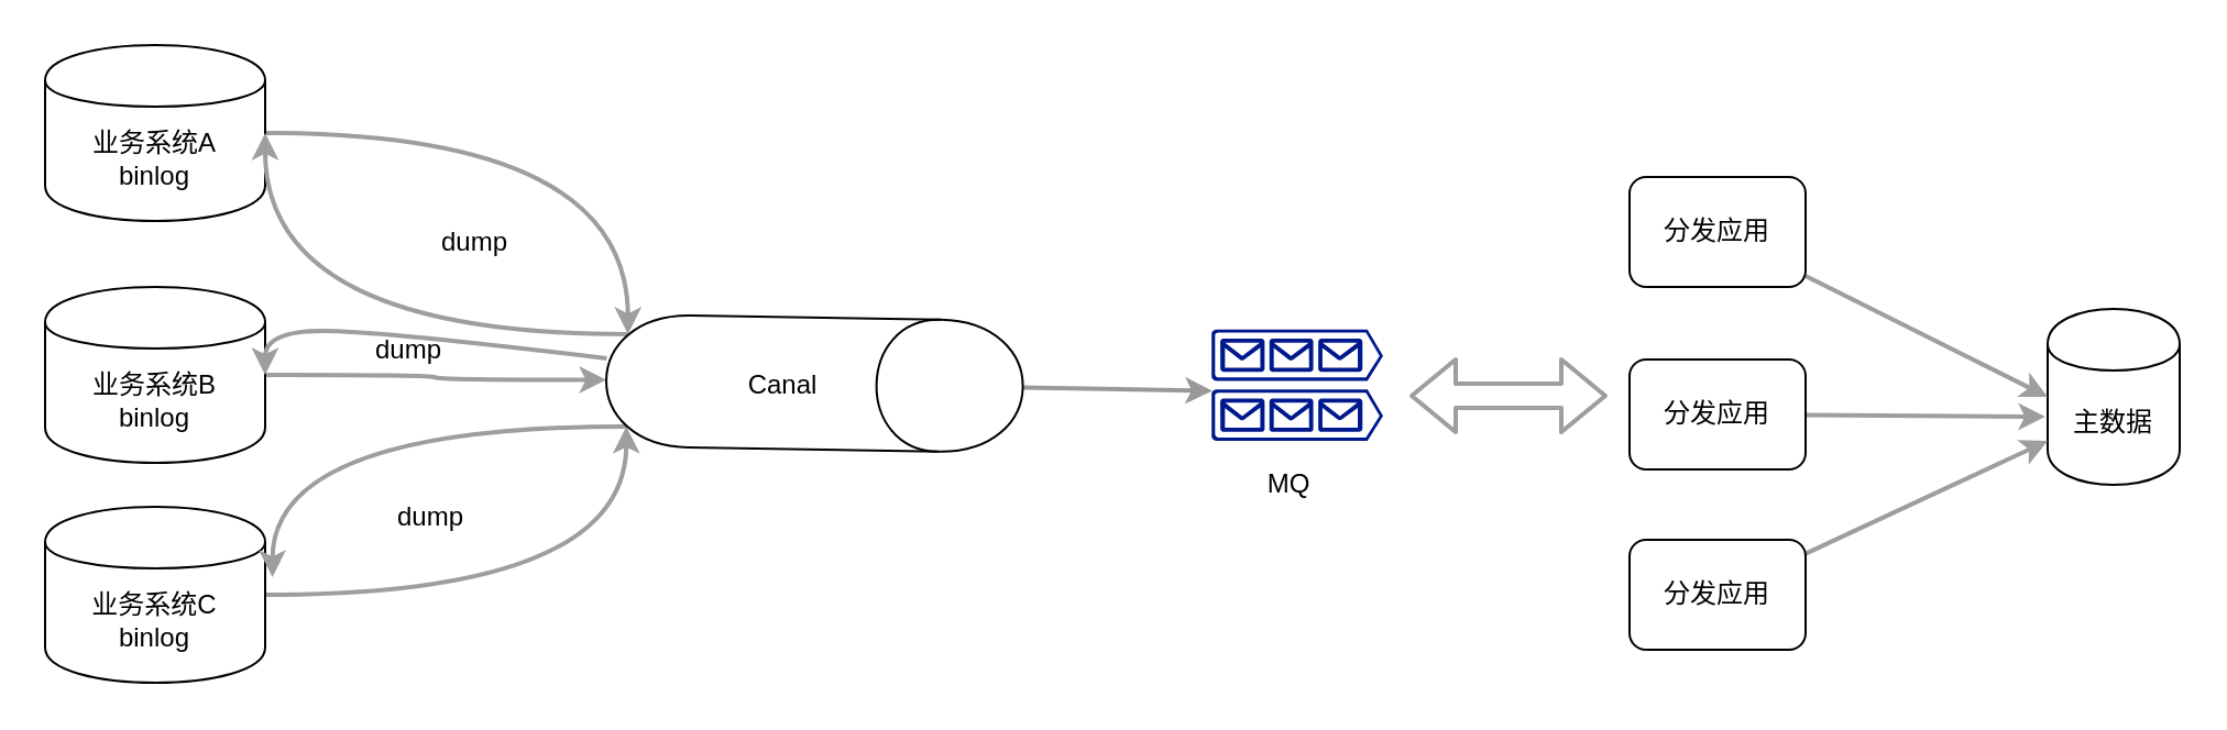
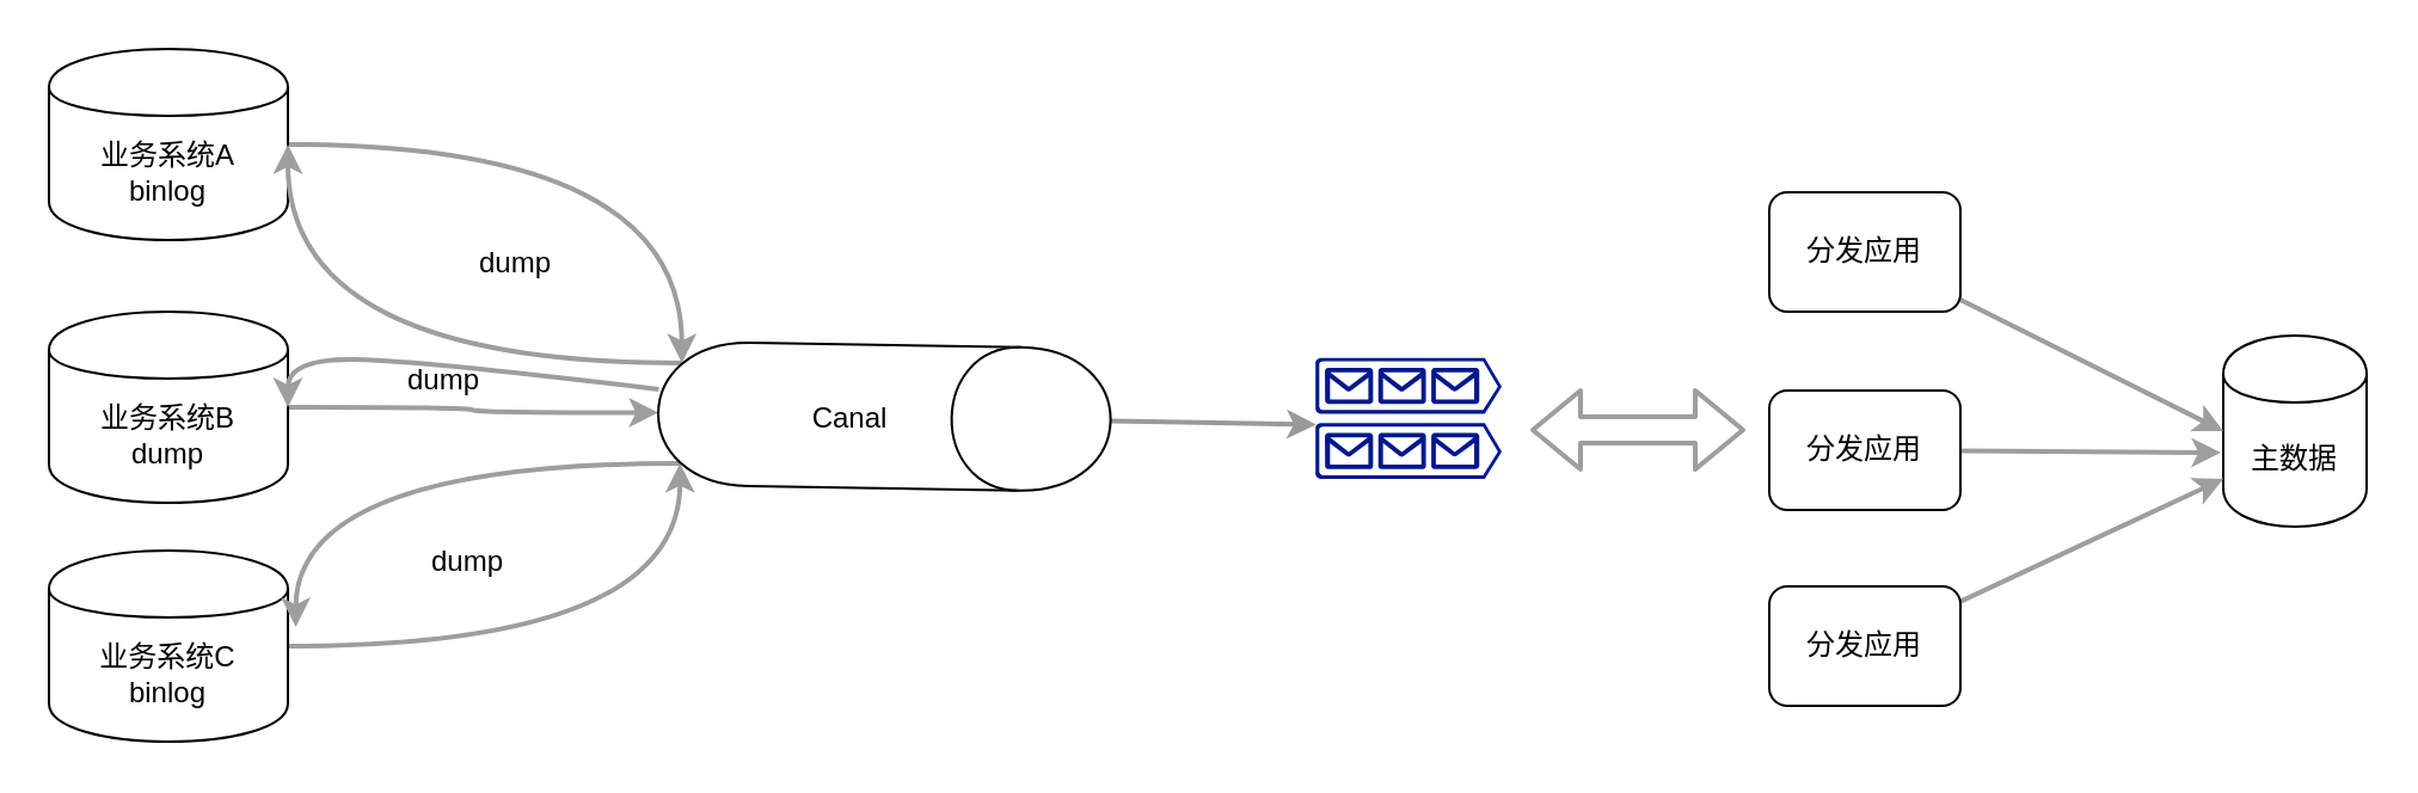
  <mxCell id="0" />
  <mxCell id="1" parent="0" />
  <mxCell id="2" style="edgeStyle=orthogonalEdgeStyle;rounded=0;orthogonalLoop=1;jettySize=auto;html=1;entryX=0.15;entryY=0.95;entryDx=0;entryDy=0;entryPerimeter=0;curved=1;strokeWidth=2;strokeColor=#9E9E9E;" edge="1" parent="1" source="3" target="12"><mxGeometry relative="1" as="geometry" /></mxCell>
  <mxCell id="3" value="业务系统A&lt;br&gt;binlog" style="shape=cylinder;whiteSpace=wrap;html=1;boundedLbl=1;backgroundOutline=1;" vertex="1" parent="1"><mxGeometry x="20" y="20" width="100" height="80" as="geometry" /></mxCell>
  <mxCell id="4" style="edgeStyle=orthogonalEdgeStyle;curved=1;rounded=0;orthogonalLoop=1;jettySize=auto;html=1;entryX=0.85;entryY=0.95;entryDx=0;entryDy=0;entryPerimeter=0;strokeWidth=2;strokeColor=#9E9E9E;" edge="1" parent="1" source="5" target="12"><mxGeometry relative="1" as="geometry"><mxPoint x="240" y="190" as="targetPoint" /></mxGeometry></mxCell>
  <mxCell id="5" value="业务系统C&lt;br&gt;binlog" style="shape=cylinder;whiteSpace=wrap;html=1;boundedLbl=1;backgroundOutline=1;" vertex="1" parent="1"><mxGeometry x="20" y="230" width="100" height="80" as="geometry" /></mxCell>
  <mxCell id="6" style="edgeStyle=orthogonalEdgeStyle;curved=1;rounded=0;orthogonalLoop=1;jettySize=auto;html=1;entryX=0.5;entryY=1;entryDx=0;entryDy=0;strokeWidth=2;strokeColor=#9E9E9E;" edge="1" parent="1" source="7" target="12"><mxGeometry relative="1" as="geometry" /></mxCell>
- <mxCell id="7" value="业务系统B&lt;br&gt;binlog" style="shape=cylinder;whiteSpace=wrap;html=1;boundedLbl=1;backgroundOutline=1;" vertex="1" parent="1"><mxGeometry x="20" y="130" width="100" height="80" as="geometry" /></mxCell>
+ <mxCell id="7" value="业务系统B&lt;br&gt;dump" style="shape=cylinder;whiteSpace=wrap;html=1;boundedLbl=1;backgroundOutline=1;" vertex="1" parent="1"><mxGeometry x="20" y="130" width="100" height="80" as="geometry" /></mxCell>
  <mxCell id="8" style="edgeStyle=orthogonalEdgeStyle;curved=1;rounded=0;orthogonalLoop=1;jettySize=auto;html=1;entryX=1;entryY=0.5;entryDx=0;entryDy=0;exitX=0.15;exitY=0.95;exitDx=0;exitDy=0;exitPerimeter=0;strokeWidth=2;strokeColor=#9E9E9E;" edge="1" parent="1" source="12" target="3"><mxGeometry relative="1" as="geometry"><Array as="points"><mxPoint x="120" y="152" /></Array></mxGeometry></mxCell>
  <mxCell id="9" style="edgeStyle=orthogonalEdgeStyle;curved=1;rounded=0;orthogonalLoop=1;jettySize=auto;html=1;entryX=1;entryY=0.5;entryDx=0;entryDy=0;strokeWidth=2;strokeColor=#9E9E9E;" edge="1" parent="1" source="12" target="7"><mxGeometry relative="1" as="geometry"><Array as="points"><mxPoint x="172" y="150" /><mxPoint x="120" y="150" /></Array></mxGeometry></mxCell>
  <mxCell id="10" style="edgeStyle=orthogonalEdgeStyle;curved=1;rounded=0;orthogonalLoop=1;jettySize=auto;html=1;exitX=0.85;exitY=0.95;exitDx=0;exitDy=0;exitPerimeter=0;entryX=1.033;entryY=0.4;entryDx=0;entryDy=0;entryPerimeter=0;strokeWidth=2;strokeColor=#9E9E9E;" edge="1" parent="1" source="12" target="5"><mxGeometry relative="1" as="geometry" /></mxCell>
  <mxCell id="11" style="rounded=1;orthogonalLoop=1;jettySize=auto;html=1;entryX=0.005;entryY=0.03;entryDx=0;entryDy=0;entryPerimeter=0;strokeWidth=2;strokeColor=#999999;" edge="1" parent="1" source="12" target="17"><mxGeometry relative="1" as="geometry" /></mxCell>
  <mxCell id="12" value="" style="shape=cylinder;whiteSpace=wrap;html=1;boundedLbl=1;backgroundOutline=1;rotation=91;" vertex="1" parent="1"><mxGeometry x="339.66" y="79.29" width="60" height="189.3" as="geometry" /></mxCell>
  <mxCell id="13" value="Canal" style="text;html=1;align=center;verticalAlign=middle;resizable=0;points=[];autosize=1;" vertex="1" parent="1"><mxGeometry x="330" y="164.65" width="50" height="20" as="geometry" /></mxCell>
- <mxCell id="14" value="MQ" style="text;html=1;align=center;verticalAlign=middle;resizable=0;points=[];autosize=1;" vertex="1" parent="1"><mxGeometry x="570" y="210" width="30" height="20" as="geometry" /></mxCell>
  <mxCell id="15" value="" style="group" vertex="1" connectable="0" parent="1"><mxGeometry x="550" y="149.3" width="90" height="50.7" as="geometry" /></mxCell>
  <mxCell id="16" value="" style="aspect=fixed;pointerEvents=1;shadow=0;dashed=0;html=1;strokeColor=none;labelPosition=center;verticalLabelPosition=bottom;verticalAlign=top;align=center;fillColor=#00188D;shape=mxgraph.azure.queue_generic" vertex="1" parent="15"><mxGeometry width="78" height="23.4" as="geometry" /></mxCell>
  <mxCell id="17" value="" style="aspect=fixed;pointerEvents=1;shadow=0;dashed=0;html=1;strokeColor=none;labelPosition=center;verticalLabelPosition=bottom;verticalAlign=top;align=center;fillColor=#00188D;shape=mxgraph.azure.queue_generic" vertex="1" parent="15"><mxGeometry y="27.3" width="78" height="23.4" as="geometry" /></mxCell>
  <mxCell id="18" value="主数据" style="shape=cylinder;whiteSpace=wrap;html=1;boundedLbl=1;backgroundOutline=1;" vertex="1" parent="1"><mxGeometry x="930" y="140" width="60" height="80" as="geometry" /></mxCell>
  <mxCell id="19" style="edgeStyle=none;rounded=0;orthogonalLoop=1;jettySize=auto;html=1;entryX=0;entryY=0.5;entryDx=0;entryDy=0;strokeWidth=2;strokeColor=#9E9E9E;" edge="1" parent="1" source="20" target="18"><mxGeometry relative="1" as="geometry" /></mxCell>
  <mxCell id="20" value="分发应用" style="rounded=1;whiteSpace=wrap;html=1;" vertex="1" parent="1"><mxGeometry x="740" y="80" width="80" height="50" as="geometry" /></mxCell>
  <mxCell id="21" style="edgeStyle=none;rounded=0;orthogonalLoop=1;jettySize=auto;html=1;entryX=-0.017;entryY=0.613;entryDx=0;entryDy=0;entryPerimeter=0;strokeWidth=2;strokeColor=#9E9E9E;" edge="1" parent="1" source="22" target="18"><mxGeometry relative="1" as="geometry" /></mxCell>
  <mxCell id="22" value="分发应用" style="rounded=1;whiteSpace=wrap;html=1;" vertex="1" parent="1"><mxGeometry x="740" y="163" width="80" height="50" as="geometry" /></mxCell>
  <mxCell id="23" style="edgeStyle=none;rounded=0;orthogonalLoop=1;jettySize=auto;html=1;strokeWidth=2;strokeColor=#9E9E9E;" edge="1" parent="1" source="24"><mxGeometry relative="1" as="geometry"><mxPoint x="930" y="200" as="targetPoint" /></mxGeometry></mxCell>
  <mxCell id="24" value="分发应用" style="rounded=1;whiteSpace=wrap;html=1;" vertex="1" parent="1"><mxGeometry x="740" y="245" width="80" height="50" as="geometry" /></mxCell>
  <mxCell id="25" value="" style="shape=flexArrow;endArrow=classic;startArrow=classic;html=1;strokeWidth=2;strokeColor=#9E9E9E;" edge="1" parent="1"><mxGeometry width="50" height="50" relative="1" as="geometry"><mxPoint x="640" y="179.5" as="sourcePoint" /><mxPoint x="730" y="179.5" as="targetPoint" /></mxGeometry></mxCell>
  <mxCell id="26" value="dump" style="text;html=1;align=center;verticalAlign=middle;resizable=0;points=[];autosize=1;" vertex="1" parent="1"><mxGeometry x="190" y="100" width="50" height="20" as="geometry" /></mxCell>
  <mxCell id="27" value="dump" style="text;html=1;align=center;verticalAlign=middle;resizable=0;points=[];autosize=1;" vertex="1" parent="1"><mxGeometry x="160" y="149.3" width="50" height="20" as="geometry" /></mxCell>
  <mxCell id="28" value="dump" style="text;html=1;align=center;verticalAlign=middle;resizable=0;points=[];autosize=1;" vertex="1" parent="1"><mxGeometry x="170" y="225" width="50" height="20" as="geometry" /></mxCell>
